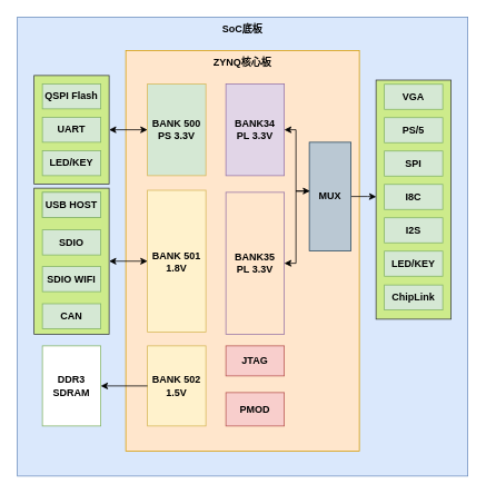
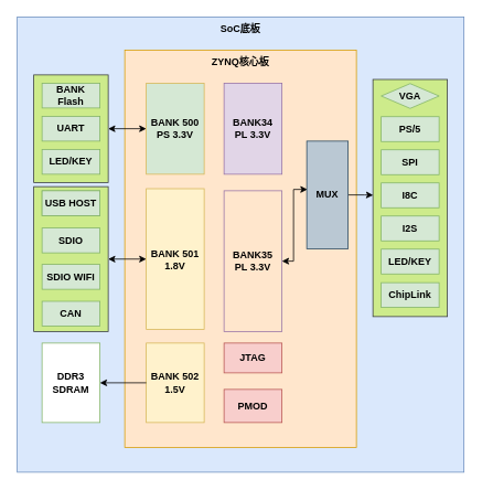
  <mxCell id="0" />
  <mxCell id="1" parent="0" />
  <mxCell id="2" value="&lt;b&gt;SoC底板&lt;/b&gt;" style="rounded=0;whiteSpace=wrap;html=1;verticalAlign=top;fillColor=#dae8fc;strokeColor=#6c8ebf;" parent="1" vertex="1"><mxGeometry x="20" y="20" width="540" height="550" as="geometry" /></mxCell>
  <mxCell id="3" value="&lt;b&gt;ZYNQ核心板&lt;/b&gt;" style="rounded=0;whiteSpace=wrap;html=1;verticalAlign=top;fillColor=#ffe6cc;strokeColor=#d79b00;" parent="1" vertex="1"><mxGeometry x="150" y="60" width="280" height="480" as="geometry" /></mxCell>
  <mxCell id="4" value="&lt;b&gt;BANK 501&lt;br&gt;1.8V&lt;br&gt;&lt;/b&gt;" style="rounded=0;whiteSpace=wrap;html=1;verticalAlign=middle;fillColor=#fff2cc;strokeColor=#d6b656;" parent="1" vertex="1"><mxGeometry x="176" y="227.5" width="70" height="170" as="geometry" /></mxCell>
  <mxCell id="5" value="&lt;b&gt;BANK 500&lt;br&gt;PS 3.3V&lt;br&gt;&lt;/b&gt;" style="rounded=0;whiteSpace=wrap;html=1;verticalAlign=middle;fillColor=#d5e8d4;strokeColor=#d6b656;" parent="1" vertex="1"><mxGeometry x="176" y="100" width="70" height="110" as="geometry" /></mxCell>
  <mxCell id="6" value="&lt;b&gt;BANK 502&lt;br&gt;1.5V&lt;br&gt;&lt;/b&gt;" style="rounded=0;whiteSpace=wrap;html=1;verticalAlign=middle;fillColor=#fff2cc;strokeColor=#d6b656;" parent="1" vertex="1"><mxGeometry x="176" y="414" width="70" height="96" as="geometry" /></mxCell>
  <mxCell id="7" style="edgeStyle=orthogonalEdgeStyle;rounded=0;orthogonalLoop=1;jettySize=auto;html=1;entryX=-0.024;entryY=0.449;entryDx=0;entryDy=0;entryPerimeter=0;startArrow=classic;startFill=1;exitX=1;exitY=0.5;exitDx=0;exitDy=0;" parent="1" source="8" edge="1"><mxGeometry relative="1" as="geometry"><mxPoint x="341" y="315" as="sourcePoint" /><mxPoint x="370.8" y="228.37" as="targetPoint" /><Array as="points"><mxPoint x="354" y="315" /><mxPoint x="354" y="228" /></Array></mxGeometry></mxCell>
  <mxCell id="8" value="&lt;b&gt;BANK35&lt;br&gt;PL 3.3V&lt;br&gt;&lt;/b&gt;" style="rounded=0;whiteSpace=wrap;html=1;verticalAlign=middle;fillColor=#ffe6cc;strokeColor=#9673a6;" parent="1" vertex="1"><mxGeometry x="270" y="230" width="70" height="170" as="geometry" /></mxCell>
- <mxCell id="9" style="edgeStyle=orthogonalEdgeStyle;rounded=0;orthogonalLoop=1;jettySize=auto;html=1;exitX=1;exitY=0.5;exitDx=0;exitDy=0;entryX=0.043;entryY=0.451;entryDx=0;entryDy=0;entryPerimeter=0;endArrow=none;endFill=0;startArrow=classic;startFill=1;" parent="1" source="10" target="34" edge="1"><mxGeometry relative="1" as="geometry"><Array as="points"><mxPoint x="354" y="155" /><mxPoint x="354" y="229" /></Array></mxGeometry></mxCell>
  <mxCell id="10" value="&lt;b&gt;BANK34&lt;br&gt;PL 3.3V&lt;br&gt;&lt;/b&gt;" style="rounded=0;whiteSpace=wrap;html=1;verticalAlign=middle;fillColor=#e1d5e7;strokeColor=#9673a6;" parent="1" vertex="1"><mxGeometry x="270" y="100" width="70" height="110" as="geometry" /></mxCell>
  <mxCell id="11" style="edgeStyle=orthogonalEdgeStyle;rounded=0;orthogonalLoop=1;jettySize=auto;html=1;exitX=1;exitY=0.5;exitDx=0;exitDy=0;startArrow=classic;startFill=1;" parent="1" source="12" target="5" edge="1"><mxGeometry relative="1" as="geometry" /></mxCell>
  <mxCell id="12" value="&lt;b&gt;&lt;br&gt;&lt;/b&gt;" style="rounded=0;whiteSpace=wrap;html=1;verticalAlign=middle;fillColor=#cdeb8b;strokeColor=#36393d;" parent="1" vertex="1"><mxGeometry x="40" y="90" width="90" height="130" as="geometry" /></mxCell>
  <mxCell id="13" style="edgeStyle=orthogonalEdgeStyle;rounded=0;orthogonalLoop=1;jettySize=auto;html=1;entryX=0;entryY=0.5;entryDx=0;entryDy=0;startArrow=classic;startFill=1;endArrow=none;" parent="1" source="14" target="6" edge="1"><mxGeometry relative="1" as="geometry" /></mxCell>
  <mxCell id="14" value="&lt;b&gt;DDR3&lt;br&gt;SDRAM&lt;br&gt;&lt;/b&gt;" style="rounded=0;whiteSpace=wrap;html=1;verticalAlign=middle;fillColor=#ffffff;strokeColor=#82b366;" parent="1" vertex="1"><mxGeometry x="50" y="414" width="70" height="96" as="geometry" /></mxCell>
- <mxCell id="15" value="&lt;b&gt;QSPI Flash&lt;br&gt;&lt;/b&gt;" style="rounded=0;whiteSpace=wrap;html=1;verticalAlign=middle;fillColor=#d5e8d4;strokeColor=#82b366;" parent="1" vertex="1"><mxGeometry x="50" y="100" width="70" height="30" as="geometry" /></mxCell>
+ <mxCell id="15" value="&lt;b&gt;BANK Flash&lt;br&gt;&lt;/b&gt;" style="rounded=0;whiteSpace=wrap;html=1;verticalAlign=middle;fillColor=#d5e8d4;strokeColor=#82b366;" parent="1" vertex="1"><mxGeometry x="50" y="100" width="70" height="30" as="geometry" /></mxCell>
  <mxCell id="16" value="&lt;b&gt;UART&lt;br&gt;&lt;/b&gt;" style="rounded=0;whiteSpace=wrap;html=1;verticalAlign=middle;fillColor=#d5e8d4;strokeColor=#82b366;" parent="1" vertex="1"><mxGeometry x="50" y="140" width="70" height="30" as="geometry" /></mxCell>
  <mxCell id="17" style="edgeStyle=orthogonalEdgeStyle;rounded=0;orthogonalLoop=1;jettySize=auto;html=1;entryX=0;entryY=0.5;entryDx=0;entryDy=0;startArrow=classic;startFill=1;" parent="1" source="18" target="4" edge="1"><mxGeometry relative="1" as="geometry" /></mxCell>
  <mxCell id="18" value="&lt;b&gt;&lt;br&gt;&lt;/b&gt;" style="rounded=0;whiteSpace=wrap;html=1;verticalAlign=middle;fillColor=#cdeb8b;strokeColor=#36393d;" parent="1" vertex="1"><mxGeometry x="40" y="225" width="90" height="175" as="geometry" /></mxCell>
  <mxCell id="19" value="&lt;b&gt;CAN&lt;br&gt;&lt;/b&gt;" style="rounded=0;whiteSpace=wrap;html=1;verticalAlign=middle;fillColor=#d5e8d4;strokeColor=#82b366;" parent="1" vertex="1"><mxGeometry x="50" y="363.5" width="70" height="30" as="geometry" /></mxCell>
  <mxCell id="20" value="&lt;b&gt;SDIO&lt;br&gt;&lt;/b&gt;" style="rounded=0;whiteSpace=wrap;html=1;verticalAlign=middle;fillColor=#d5e8d4;strokeColor=#82b366;" parent="1" vertex="1"><mxGeometry x="50" y="275" width="70" height="30" as="geometry" /></mxCell>
  <mxCell id="21" value="&lt;b&gt;USB HOST&lt;br&gt;&lt;/b&gt;" style="rounded=0;whiteSpace=wrap;html=1;verticalAlign=middle;fillColor=#d5e8d4;strokeColor=#82b366;" parent="1" vertex="1"><mxGeometry x="50" y="230" width="70" height="30" as="geometry" /></mxCell>
  <mxCell id="22" value="&lt;b&gt;SDIO WIFI&lt;br&gt;&lt;/b&gt;" style="rounded=0;whiteSpace=wrap;html=1;verticalAlign=middle;fillColor=#d5e8d4;strokeColor=#82b366;" parent="1" vertex="1"><mxGeometry x="50" y="319" width="70" height="30" as="geometry" /></mxCell>
  <mxCell id="23" value="&lt;b&gt;LED/KEY&lt;br&gt;&lt;/b&gt;" style="rounded=0;whiteSpace=wrap;html=1;verticalAlign=middle;fillColor=#d5e8d4;strokeColor=#82b366;" parent="1" vertex="1"><mxGeometry x="50" y="180" width="70" height="30" as="geometry" /></mxCell>
  <mxCell id="24" value="&lt;b&gt;&lt;br&gt;&lt;/b&gt;" style="rounded=0;whiteSpace=wrap;html=1;verticalAlign=middle;fillColor=#cdeb8b;strokeColor=#36393d;" parent="1" vertex="1"><mxGeometry x="450" y="95.5" width="90" height="286.5" as="geometry" /></mxCell>
- <mxCell id="25" value="&lt;b&gt;VGA&lt;br&gt;&lt;/b&gt;" style="rounded=0;whiteSpace=wrap;html=1;verticalAlign=middle;fillColor=#d5e8d4;strokeColor=#82b366;" parent="1" vertex="1"><mxGeometry x="460" y="100.5" width="70" height="30" as="geometry" /></mxCell>
+ <mxCell id="25" value="&lt;b&gt;VGA&lt;br&gt;&lt;/b&gt;" style="rhombus;whiteSpace=wrap;html=1;verticalAlign=middle;fillColor=#d5e8d4;strokeColor=#82b366;" parent="1" vertex="1"><mxGeometry x="460" y="100.5" width="70" height="30" as="geometry" /></mxCell>
  <mxCell id="26" value="&lt;b&gt;PS/5&lt;br&gt;&lt;/b&gt;" style="rounded=0;whiteSpace=wrap;html=1;verticalAlign=middle;fillColor=#d5e8d4;strokeColor=#82b366;" parent="1" vertex="1"><mxGeometry x="460" y="140.5" width="70" height="30" as="geometry" /></mxCell>
  <mxCell id="27" value="&lt;b&gt;SPI&lt;br&gt;&lt;/b&gt;" style="rounded=0;whiteSpace=wrap;html=1;verticalAlign=middle;fillColor=#d5e8d4;strokeColor=#82b366;" parent="1" vertex="1"><mxGeometry x="460" y="180.5" width="70" height="30" as="geometry" /></mxCell>
  <mxCell id="28" value="&lt;b&gt;I8C&lt;br&gt;&lt;/b&gt;" style="rounded=0;whiteSpace=wrap;html=1;verticalAlign=middle;fillColor=#d5e8d4;strokeColor=#82b366;" parent="1" vertex="1"><mxGeometry x="460" y="220.5" width="70" height="30" as="geometry" /></mxCell>
  <mxCell id="29" value="&lt;b&gt;I2S&lt;br&gt;&lt;/b&gt;" style="rounded=0;whiteSpace=wrap;html=1;verticalAlign=middle;fillColor=#d5e8d4;strokeColor=#82b366;" parent="1" vertex="1"><mxGeometry x="460" y="260.5" width="70" height="30" as="geometry" /></mxCell>
  <mxCell id="30" value="&lt;b&gt;LED/KEY&lt;br&gt;&lt;/b&gt;" style="rounded=0;whiteSpace=wrap;html=1;verticalAlign=middle;fillColor=#d5e8d4;strokeColor=#82b366;" parent="1" vertex="1"><mxGeometry x="460" y="300.5" width="70" height="30" as="geometry" /></mxCell>
  <mxCell id="31" value="&lt;b&gt;JTAG&lt;br&gt;&lt;/b&gt;" style="rounded=0;whiteSpace=wrap;html=1;verticalAlign=middle;fillColor=#f8cecc;strokeColor=#b85450;" parent="1" vertex="1"><mxGeometry x="270" y="414" width="70" height="36" as="geometry" /></mxCell>
  <mxCell id="32" value="&lt;b&gt;PMOD&lt;br&gt;&lt;/b&gt;" style="rounded=0;whiteSpace=wrap;html=1;verticalAlign=middle;fillColor=#f8cecc;strokeColor=#b85450;" parent="1" vertex="1"><mxGeometry x="270" y="470" width="70" height="40" as="geometry" /></mxCell>
  <mxCell id="33" style="edgeStyle=orthogonalEdgeStyle;rounded=0;orthogonalLoop=1;jettySize=auto;html=1;entryX=0.003;entryY=0.488;entryDx=0;entryDy=0;entryPerimeter=0;" edge="1" parent="1" source="34" target="24"><mxGeometry relative="1" as="geometry" /></mxCell>
  <mxCell id="34" value="&lt;b&gt;MUX&lt;br&gt;&lt;/b&gt;" style="rounded=0;whiteSpace=wrap;html=1;verticalAlign=middle;fillColor=#bac8d3;strokeColor=#23445d;" parent="1" vertex="1"><mxGeometry x="370" y="170" width="50" height="130" as="geometry" /></mxCell>
  <mxCell id="35" value="&lt;b&gt;USB HOST&lt;br&gt;&lt;/b&gt;" style="rounded=0;whiteSpace=wrap;html=1;verticalAlign=middle;fillColor=#d5e8d4;strokeColor=#82b366;" parent="1" vertex="1"><mxGeometry x="50" y="230" width="70" height="30" as="geometry" /></mxCell>
  <mxCell id="36" value="&lt;b&gt;ChipLink&lt;br&gt;&lt;/b&gt;" style="rounded=0;whiteSpace=wrap;html=1;verticalAlign=middle;fillColor=#d5e8d4;strokeColor=#82b366;" vertex="1" parent="1"><mxGeometry x="460" y="341" width="70" height="30" as="geometry" /></mxCell>
